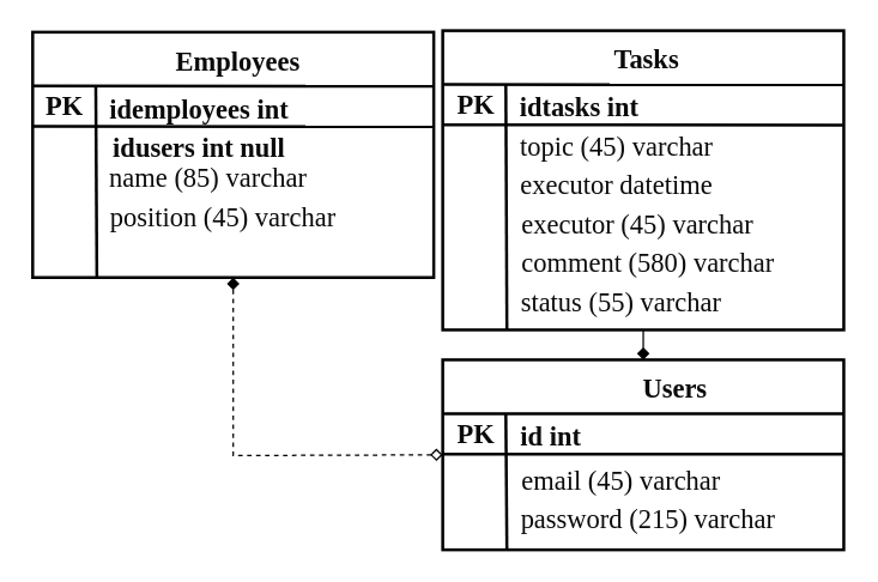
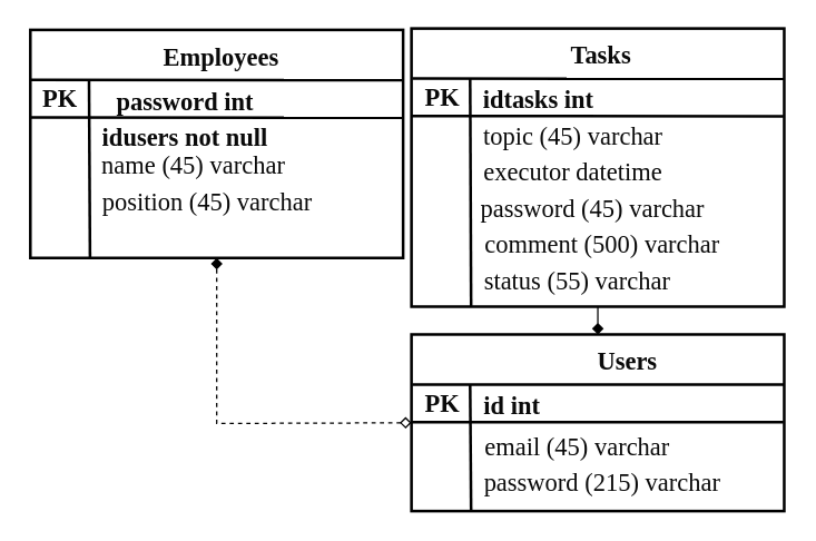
  <mxCell id="0" />
  <mxCell id="1" parent="0" />
  <mxCell id="2" value="" style="html=1;fillColor=none;strokeWidth=2;strokeColor=#000000;labelBackgroundColor=none;fontFamily=Times New Roman;fontSize=18;" parent="1" vertex="1"><mxGeometry x="295" y="240" width="268" height="127" as="geometry" /></mxCell>
  <mxCell id="3" value="&lt;font style=&quot;font-size: 18px;&quot;&gt;&lt;b style=&quot;font-size: 18px;&quot;&gt;Users&lt;/b&gt;&lt;/font&gt;" style="text;html=1;align=center;verticalAlign=middle;resizable=0;points=[];autosize=1;strokeColor=none;fillColor=none;fontColor=#0a0a0a;fontFamily=Times New Roman;fontSize=18;" parent="1" vertex="1"><mxGeometry x="419.5" y="243" width="61" height="34" as="geometry" /></mxCell>
  <mxCell id="4" value="&lt;b style=&quot;font-size: 18px;&quot;&gt;id int&lt;/b&gt;" style="text;html=1;align=center;verticalAlign=middle;resizable=0;points=[];autosize=1;strokeColor=none;fillColor=none;fontFamily=Times New Roman;fontColor=#0a0a0a;fontSize=18;" parent="1" vertex="1"><mxGeometry x="337" y="275" width="59" height="34" as="geometry" /></mxCell>
  <mxCell id="5" value="email (45) varchar" style="text;html=1;align=center;verticalAlign=middle;resizable=0;points=[];autosize=1;strokeColor=none;fillColor=none;fontFamily=Times New Roman;fontColor=#0a0a0a;fontSize=18;" parent="1" vertex="1"><mxGeometry x="338" y="304" width="151" height="34" as="geometry" /></mxCell>
  <mxCell id="6" value="password (215) varchar" style="text;html=1;align=center;verticalAlign=middle;resizable=0;points=[];autosize=1;strokeColor=none;fillColor=none;fontFamily=Times New Roman;fontColor=#0a0a0a;fontSize=18;" parent="1" vertex="1"><mxGeometry x="338" y="330" width="188" height="34" as="geometry" /></mxCell>
  <mxCell id="7" value="" style="endArrow=none;html=1;fontFamily=Times New Roman;fontColor=#0a0a0a;strokeWidth=2;strokeColor=#000000;entryX=0.998;entryY=0.342;entryDx=0;entryDy=0;entryPerimeter=0;fontSize=18;" parent="1" edge="1"><mxGeometry width="50" height="50" relative="1" as="geometry"><mxPoint x="295" y="303" as="sourcePoint" /><mxPoint x="562.464" y="303.088" as="targetPoint" /></mxGeometry></mxCell>
  <mxCell id="8" value="" style="endArrow=none;html=1;fontFamily=Times New Roman;fontColor=#0a0a0a;strokeWidth=2;strokeColor=#000000;entryX=0.998;entryY=0.342;entryDx=0;entryDy=0;entryPerimeter=0;fontSize=18;" parent="1" edge="1"><mxGeometry width="50" height="50" relative="1" as="geometry"><mxPoint x="295.54" y="276" as="sourcePoint" /><mxPoint x="563.004" y="276.088" as="targetPoint" /></mxGeometry></mxCell>
  <mxCell id="9" value="" style="endArrow=none;html=1;strokeColor=#000000;strokeWidth=2;fontFamily=Times New Roman;fontColor=#0a0a0a;exitX=0.16;exitY=0.998;exitDx=0;exitDy=0;exitPerimeter=0;fontSize=18;" parent="1" source="2" edge="1"><mxGeometry width="50" height="50" relative="1" as="geometry"><mxPoint x="337.17" y="354" as="sourcePoint" /><mxPoint x="337.17" y="276" as="targetPoint" /></mxGeometry></mxCell>
  <mxCell id="10" value="&lt;b style=&quot;font-size: 18px;&quot;&gt;PK&lt;/b&gt;" style="text;html=1;align=center;verticalAlign=middle;resizable=0;points=[];autosize=1;strokeColor=none;fillColor=none;fontFamily=Times New Roman;fontColor=#0a0a0a;fontSize=18;" parent="1" vertex="1"><mxGeometry x="295" y="273" width="43" height="34" as="geometry" /></mxCell>
  <mxCell id="11" value="" style="html=1;fillColor=none;strokeWidth=2;strokeColor=#000000;fontFamily=Times New Roman;fontSize=18;" parent="1" vertex="1"><mxGeometry x="21" y="21" width="268" height="164" as="geometry" /></mxCell>
  <mxCell id="12" value="&lt;font style=&quot;font-size: 18px;&quot;&gt;&lt;b style=&quot;font-size: 18px;&quot;&gt;Employees&lt;/b&gt;&lt;/font&gt;" style="text;html=1;align=center;verticalAlign=middle;resizable=0;points=[];autosize=1;strokeColor=none;fillColor=none;fontColor=#0a0a0a;fontFamily=Times New Roman;fontSize=18;" parent="1" vertex="1"><mxGeometry x="107.5" y="24" width="101" height="34" as="geometry" /></mxCell>
- <mxCell id="13" value="&lt;b style=&quot;font-size: 18px;&quot;&gt;idemployees int&lt;/b&gt;" style="text;html=1;align=center;verticalAlign=middle;resizable=0;points=[];autosize=1;strokeColor=none;fillColor=none;fontFamily=Times New Roman;fontColor=#0a0a0a;fontSize=18;" parent="1" vertex="1"><mxGeometry x="63" y="56" width="138" height="34" as="geometry" /></mxCell>
- <mxCell id="14" value="name (85) varchar" style="text;html=1;align=center;verticalAlign=middle;resizable=0;points=[];autosize=1;strokeColor=none;fillColor=none;fontFamily=Times New Roman;fontColor=#0a0a0a;fontSize=18;" parent="1" vertex="1"><mxGeometry x="63" y="102" width="150" height="34" as="geometry" /></mxCell>
+ <mxCell id="13" value="&lt;b style=&quot;font-size: 18px;&quot;&gt;password int&lt;/b&gt;" style="text;html=1;align=center;verticalAlign=middle;resizable=0;points=[];autosize=1;strokeColor=none;fillColor=none;fontFamily=Times New Roman;fontColor=#0a0a0a;fontSize=18;" parent="1" vertex="1"><mxGeometry x="63" y="56" width="138" height="34" as="geometry" /></mxCell>
+ <mxCell id="14" value="name (45) varchar" style="text;html=1;align=center;verticalAlign=middle;resizable=0;points=[];autosize=1;strokeColor=none;fillColor=none;fontFamily=Times New Roman;fontColor=#0a0a0a;fontSize=18;" parent="1" vertex="1"><mxGeometry x="63" y="102" width="150" height="34" as="geometry" /></mxCell>
  <mxCell id="15" value="position (45) varchar" style="text;html=1;align=center;verticalAlign=middle;resizable=0;points=[];autosize=1;strokeColor=none;fillColor=none;fontFamily=Times New Roman;fontColor=#0a0a0a;fontSize=18;" parent="1" vertex="1"><mxGeometry x="63" y="128" width="169" height="34" as="geometry" /></mxCell>
  <mxCell id="16" value="" style="endArrow=none;html=1;fontFamily=Times New Roman;fontColor=#0a0a0a;strokeWidth=2;strokeColor=#000000;entryX=0.998;entryY=0.342;entryDx=0;entryDy=0;entryPerimeter=0;fontSize=18;" parent="1" edge="1"><mxGeometry width="50" height="50" relative="1" as="geometry"><mxPoint x="21" y="84" as="sourcePoint" /><mxPoint x="288.464" y="84.088" as="targetPoint" /></mxGeometry></mxCell>
  <mxCell id="17" value="" style="endArrow=none;html=1;fontFamily=Times New Roman;fontColor=#0a0a0a;strokeWidth=2;strokeColor=#000000;entryX=0.998;entryY=0.342;entryDx=0;entryDy=0;entryPerimeter=0;fontSize=18;" parent="1" edge="1"><mxGeometry width="50" height="50" relative="1" as="geometry"><mxPoint x="21.54" y="57" as="sourcePoint" /><mxPoint x="289.004" y="57.088" as="targetPoint" /></mxGeometry></mxCell>
  <mxCell id="18" value="" style="endArrow=none;html=1;strokeColor=#000000;strokeWidth=2;fontFamily=Times New Roman;fontColor=#0a0a0a;exitX=0.16;exitY=0.998;exitDx=0;exitDy=0;exitPerimeter=0;fontSize=18;" parent="1" source="11" edge="1"><mxGeometry width="50" height="50" relative="1" as="geometry"><mxPoint x="63.17" y="135" as="sourcePoint" /><mxPoint x="63.17" y="57" as="targetPoint" /></mxGeometry></mxCell>
  <mxCell id="19" value="&lt;b style=&quot;font-size: 18px;&quot;&gt;PK&lt;/b&gt;" style="text;html=1;align=center;verticalAlign=middle;resizable=0;points=[];autosize=1;strokeColor=none;fillColor=none;fontFamily=Times New Roman;fontColor=#0a0a0a;fontSize=18;" parent="1" vertex="1"><mxGeometry x="20" y="54" width="43" height="34" as="geometry" /></mxCell>
  <mxCell id="20" value="" style="html=1;fillColor=none;strokeWidth=2;strokeColor=#000000;fontFamily=Times New Roman;fontSize=18;" parent="1" vertex="1"><mxGeometry x="295" y="20" width="268" height="200" as="geometry" /></mxCell>
  <mxCell id="21" value="&lt;font style=&quot;font-size: 18px;&quot;&gt;&lt;b style=&quot;font-size: 18px;&quot;&gt;Tasks&lt;/b&gt;&lt;/font&gt;" style="text;html=1;align=center;verticalAlign=middle;resizable=0;points=[];autosize=1;strokeColor=none;fillColor=none;fontColor=#0a0a0a;fontFamily=Times New Roman;fontSize=18;" parent="1" vertex="1"><mxGeometry x="400.5" y="23" width="61" height="34" as="geometry" /></mxCell>
  <mxCell id="22" value="&lt;b style=&quot;font-size: 18px;&quot;&gt;idtasks int&lt;/b&gt;" style="text;html=1;align=center;verticalAlign=middle;resizable=0;points=[];autosize=1;strokeColor=none;fillColor=none;fontFamily=Times New Roman;fontColor=#0a0a0a;fontSize=18;" parent="1" vertex="1"><mxGeometry x="337" y="55" width="98" height="34" as="geometry" /></mxCell>
  <mxCell id="23" value="topic (45) varchar" style="text;html=1;align=center;verticalAlign=middle;resizable=0;points=[];autosize=1;strokeColor=none;fillColor=none;fontFamily=Times New Roman;fontColor=#0a0a0a;fontSize=18;" parent="1" vertex="1"><mxGeometry x="337" y="81" width="147" height="34" as="geometry" /></mxCell>
  <mxCell id="24" value="executor datetime" style="text;html=1;align=center;verticalAlign=middle;resizable=0;points=[];autosize=1;strokeColor=none;fillColor=none;fontFamily=Times New Roman;fontColor=#0a0a0a;fontSize=18;" parent="1" vertex="1"><mxGeometry x="338" y="107" width="145" height="34" as="geometry" /></mxCell>
  <mxCell id="25" value="" style="endArrow=none;html=1;fontFamily=Times New Roman;fontColor=#0a0a0a;strokeWidth=2;strokeColor=#000000;entryX=0.998;entryY=0.342;entryDx=0;entryDy=0;entryPerimeter=0;fontSize=18;" parent="1" edge="1"><mxGeometry width="50" height="50" relative="1" as="geometry"><mxPoint x="295" y="83" as="sourcePoint" /><mxPoint x="562.464" y="83.088" as="targetPoint" /></mxGeometry></mxCell>
  <mxCell id="26" value="" style="endArrow=none;html=1;fontFamily=Times New Roman;fontColor=#0a0a0a;strokeWidth=2;strokeColor=#000000;entryX=0.998;entryY=0.342;entryDx=0;entryDy=0;entryPerimeter=0;fontSize=18;" parent="1" edge="1"><mxGeometry width="50" height="50" relative="1" as="geometry"><mxPoint x="295.54" y="56" as="sourcePoint" /><mxPoint x="563.004" y="56.088" as="targetPoint" /></mxGeometry></mxCell>
  <mxCell id="27" value="" style="endArrow=none;html=1;strokeColor=#000000;strokeWidth=2;fontFamily=Times New Roman;fontColor=#0a0a0a;exitX=0.16;exitY=0.998;exitDx=0;exitDy=0;exitPerimeter=0;fontSize=18;" parent="1" source="20" edge="1"><mxGeometry width="50" height="50" relative="1" as="geometry"><mxPoint x="337.17" y="134" as="sourcePoint" /><mxPoint x="337.17" y="56" as="targetPoint" /></mxGeometry></mxCell>
  <mxCell id="28" value="&lt;b style=&quot;font-size: 18px;&quot;&gt;PK&lt;/b&gt;" style="text;html=1;align=center;verticalAlign=middle;resizable=0;points=[];autosize=1;strokeColor=none;fillColor=none;fontFamily=Times New Roman;fontColor=#0a0a0a;fontSize=18;" parent="1" vertex="1"><mxGeometry x="295" y="53" width="43" height="34" as="geometry" /></mxCell>
- <mxCell id="29" value="executor (45) varchar" style="text;html=1;align=center;verticalAlign=middle;resizable=0;points=[];autosize=1;strokeColor=none;fillColor=none;fontFamily=Times New Roman;fontColor=#0a0a0a;fontSize=18;" parent="1" vertex="1"><mxGeometry x="338" y="133" width="173" height="34" as="geometry" /></mxCell>
- <mxCell id="30" value="comment (580) varchar" style="text;html=1;align=center;verticalAlign=middle;resizable=0;points=[];autosize=1;strokeColor=none;fillColor=none;fontFamily=Times New Roman;fontColor=#0a0a0a;fontSize=18;" parent="1" vertex="1"><mxGeometry x="338" y="159" width="187" height="34" as="geometry" /></mxCell>
+ <mxCell id="29" value="password (45) varchar" style="text;html=1;align=center;verticalAlign=middle;resizable=0;points=[];autosize=1;strokeColor=none;fillColor=none;fontFamily=Times New Roman;fontColor=#0a0a0a;fontSize=18;" parent="1" vertex="1"><mxGeometry x="338" y="133" width="173" height="34" as="geometry" /></mxCell>
+ <mxCell id="30" value="comment (500) varchar" style="text;html=1;align=center;verticalAlign=middle;resizable=0;points=[];autosize=1;strokeColor=none;fillColor=none;fontFamily=Times New Roman;fontColor=#0a0a0a;fontSize=18;" parent="1" vertex="1"><mxGeometry x="338" y="159" width="187" height="34" as="geometry" /></mxCell>
  <mxCell id="31" value="status (55) varchar" style="text;html=1;align=center;verticalAlign=middle;resizable=0;points=[];autosize=1;strokeColor=none;fillColor=none;fontFamily=Times New Roman;fontColor=#0a0a0a;fontSize=18;" parent="1" vertex="1"><mxGeometry x="338" y="185" width="152" height="34" as="geometry" /></mxCell>
  <mxCell id="32" value="" style="endArrow=diamond;html=1;strokeColor=#000000;strokeWidth=1;fontFamily=Times New Roman;fontColor=#0a0a0a;endFill=1;exitX=0.5;exitY=1;exitDx=0;exitDy=0;fontSize=18;" parent="1" source="20" target="2" edge="1"><mxGeometry width="50" height="50" relative="1" as="geometry"><mxPoint x="60" y="550" as="sourcePoint" /><mxPoint x="284" y="613" as="targetPoint" /></mxGeometry></mxCell>
- <mxCell id="33" value="&lt;b style=&quot;font-size: 18px;&quot;&gt;idusers int null&lt;/b&gt;" style="text;html=1;align=center;verticalAlign=middle;resizable=0;points=[];autosize=1;strokeColor=none;fillColor=none;fontFamily=Times New Roman;fontColor=#0a0a0a;fontSize=18;" parent="1" vertex="1"><mxGeometry x="63" y="82" width="137" height="34" as="geometry" /></mxCell>
+ <mxCell id="33" value="&lt;b style=&quot;font-size: 18px;&quot;&gt;idusers not null&lt;/b&gt;" style="text;html=1;align=center;verticalAlign=middle;resizable=0;points=[];autosize=1;strokeColor=none;fillColor=none;fontFamily=Times New Roman;fontColor=#0a0a0a;fontSize=18;" parent="1" vertex="1"><mxGeometry x="63" y="82" width="137" height="34" as="geometry" /></mxCell>
  <mxCell id="34" value="" style="endArrow=diamond;html=1;strokeColor=#000000;strokeWidth=1;fontFamily=Times New Roman;fontColor=#0a0a0a;endFill=1;exitX=0;exitY=0.5;exitDx=0;exitDy=0;dashed=1;startArrow=diamond;startFill=0;entryX=0.5;entryY=1;entryDx=0;entryDy=0;rounded=0;fontSize=18;" parent="1" source="2" target="11" edge="1"><mxGeometry width="50" height="50" relative="1" as="geometry"><mxPoint x="156" y="242" as="sourcePoint" /><mxPoint x="156" y="340" as="targetPoint" /><Array as="points"><mxPoint x="155" y="304" /></Array></mxGeometry></mxCell>
